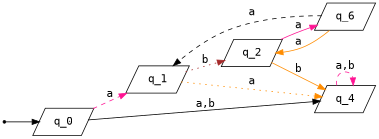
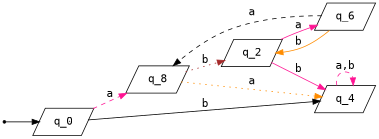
  digraph {
    fontname="DejaVu Sans Mono"
    rankdir=LR
    node [fontname="DejaVu Sans Mono" shape=parallelogram]
    edge [color=deeppink fontname="DejaVu Sans Mono" style=solid]
    qi [shape=point]
    q_0
-   q_1
+   q_1 [label=q_8]
    q_4
    q_2
    n6 [label=q_6]
    qi -> q_0 [color=black]
    q_0 -> q_1 [label=a style=dashed]
-   q_0 -> q_4 [color=black label="a,b"]
+   q_0 -> q_4 [color=black label=b]
    q_1 -> q_4 [color=darkorange label=a style=dotted]
    q_1 -> q_2 [color=brown label=b style=dotted]
    q_4 -> q_4 [label="a,b" style=dashed]
-   q_2 -> q_4 [color=darkorange label=b]
+   q_2 -> q_4 [label=b]
    q_2 -> n6 [label=a]
    n6 -> q_1 [color=black label=a style=dashed]
-   n6 -> q_2 [color=darkorange label=a]
+   n6 -> q_2 [color=darkorange label=b]
  }
